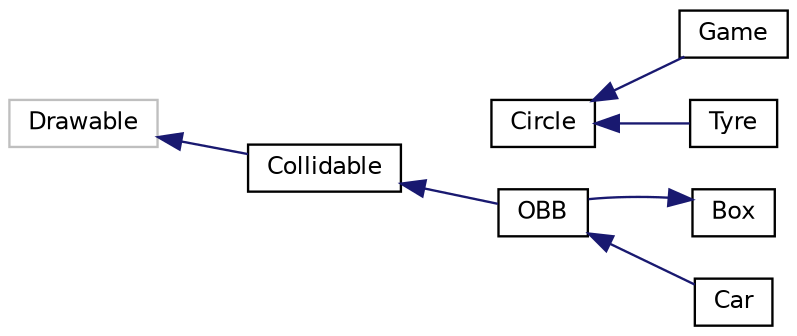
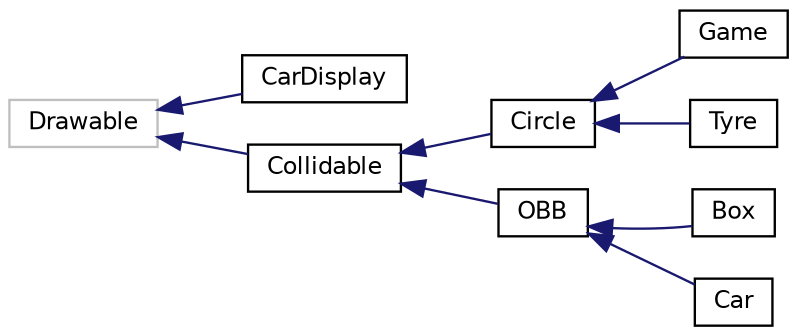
  digraph {
    rankdir=LR
    node [color=black fillcolor=white fontname=Helvetica fontsize=10 shape=record style=filled]
    edge [color=midnightblue dir=back fontname=Helvetica fontsize=10 labelfontname=Helvetica labelfontsize=10 style=solid]
    n1 [color=grey75 height=0.2 label=Drawable width=0.4]
+   n2 [height=0.2 label=CarDisplay width=0.4]
    n3 [height=0.2 label=Collidable width=0.4]
    n4 [height=0.2 label=Circle width=0.4]
    n5 [height=0.2 label=OBB width=0.4]
    n6 [height=0.2 label=Game width=0.4]
    n7 [height=0.2 label=Tyre width=0.4]
    n8 [height=0.2 label=Box width=0.4]
    n9 [height=0.2 label=Car width=0.4]
+   n1 -> n2
    n1 -> n3
+   n3 -> n4
    n3 -> n5
    n4 -> n6
    n4 -> n7
-   n8 -> n5
+   n5 -> n8
    n5 -> n9
  }
